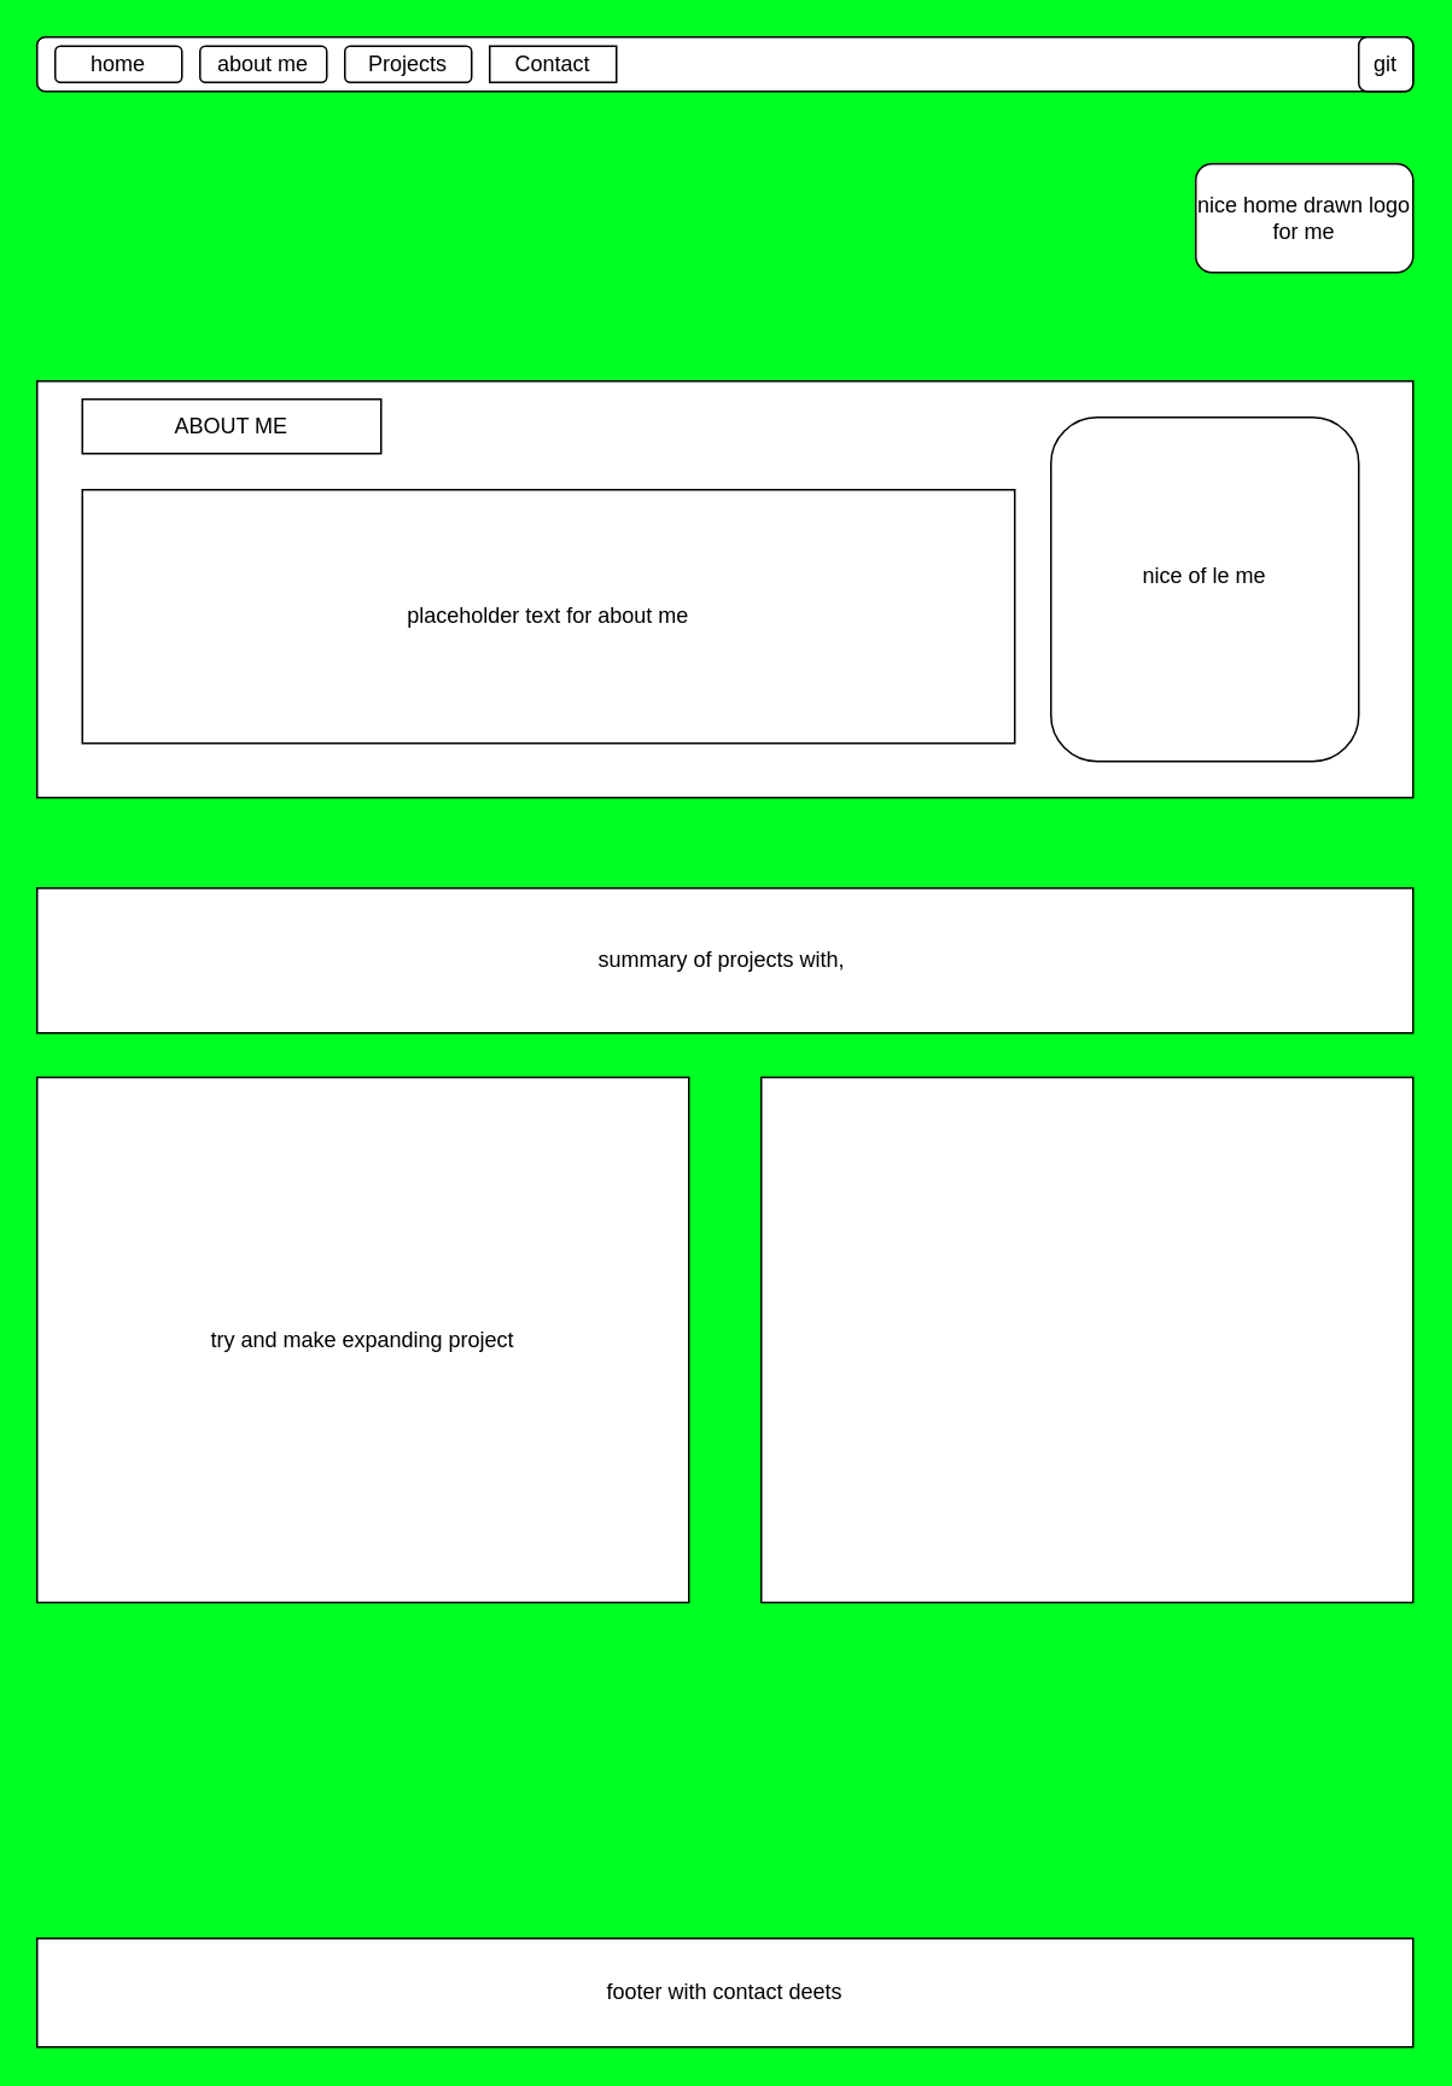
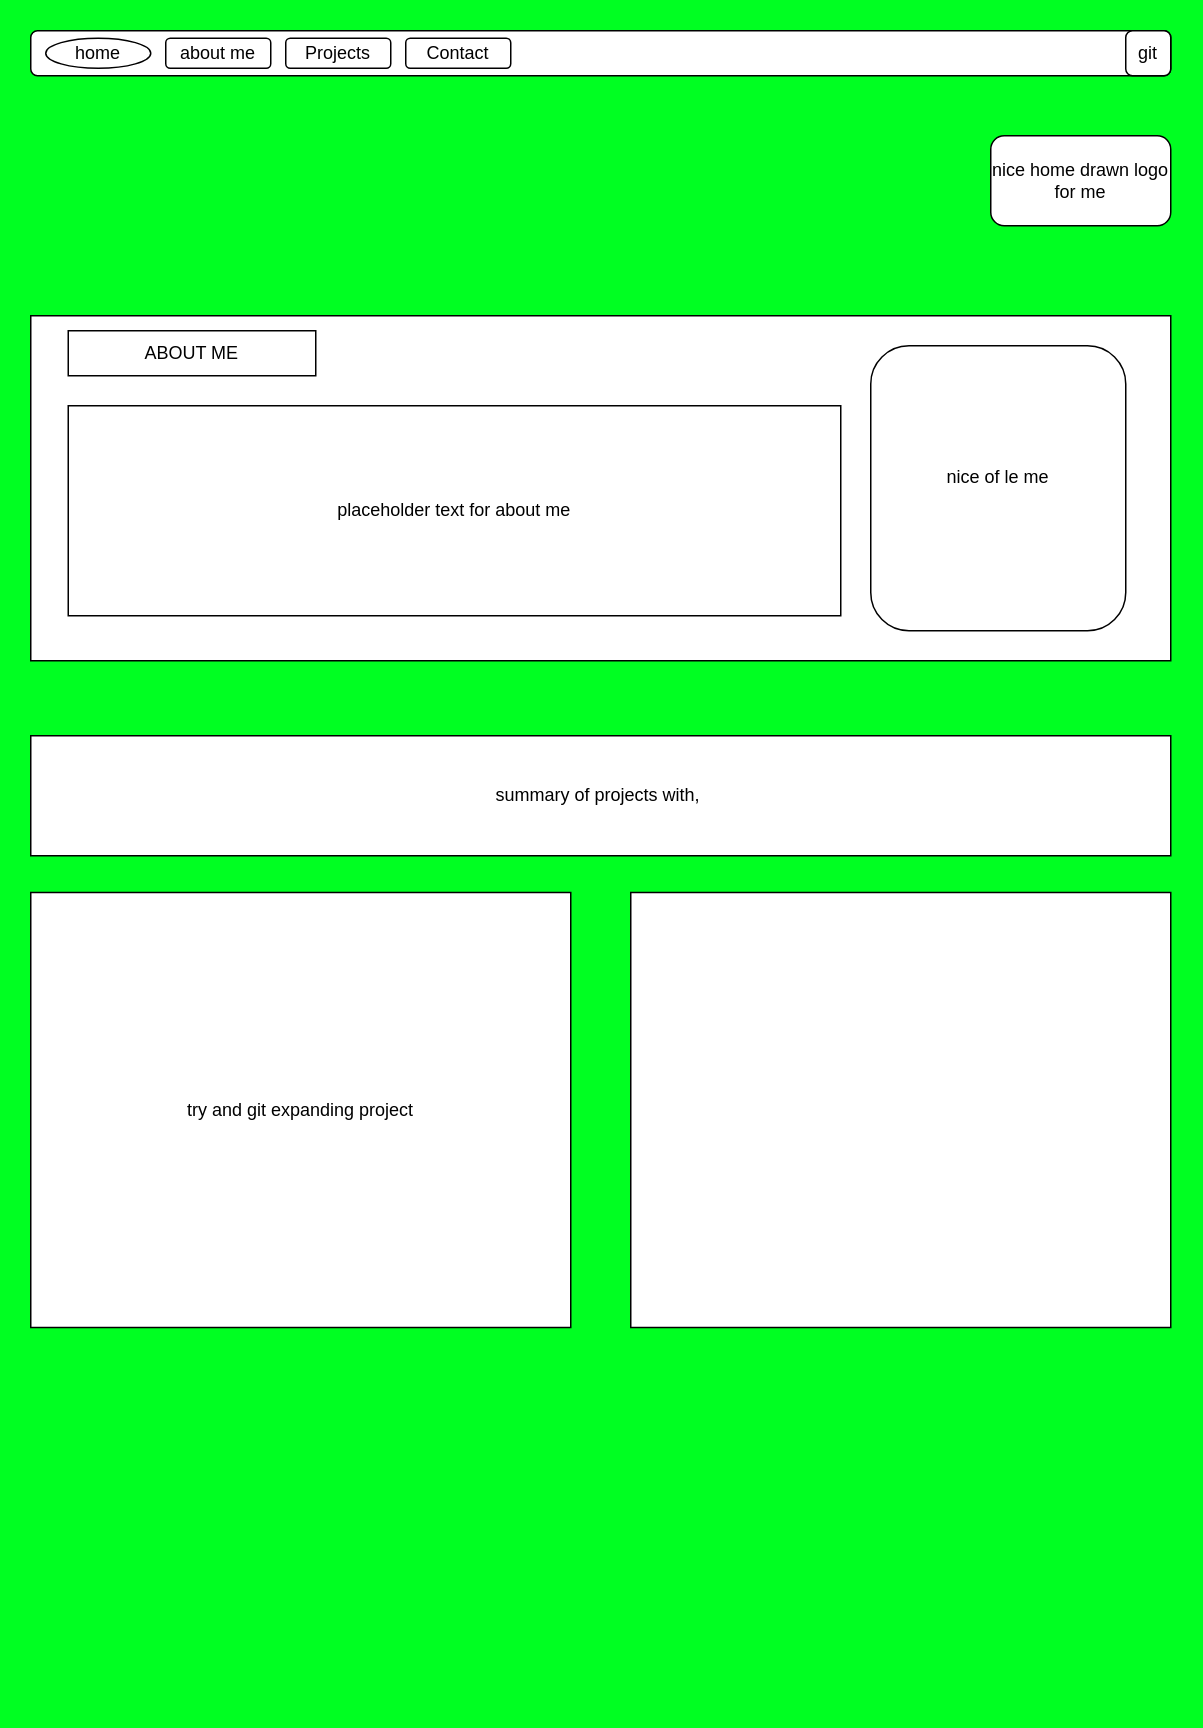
  <mxCell id="0" />
  <mxCell id="1" parent="0" />
  <mxCell id="2" value="" style="rounded=1;whiteSpace=wrap;html=1;" vertex="1" parent="1"><mxGeometry x="20" y="20" width="760" height="30" as="geometry" /></mxCell>
- <mxCell id="3" value="home" style="rounded=1;whiteSpace=wrap;html=1;" vertex="1" parent="1"><mxGeometry x="30" y="25" width="70" height="20" as="geometry" /></mxCell>
+ <mxCell id="3" value="home" style="ellipse;whiteSpace=wrap;html=1;" vertex="1" parent="1"><mxGeometry x="30" y="25" width="70" height="20" as="geometry" /></mxCell>
  <mxCell id="4" value="about me" style="rounded=1;whiteSpace=wrap;html=1;" vertex="1" parent="1"><mxGeometry x="110" y="25" width="70" height="20" as="geometry" /></mxCell>
  <mxCell id="5" value="Projects" style="rounded=1;whiteSpace=wrap;html=1;" vertex="1" parent="1"><mxGeometry x="190" y="25" width="70" height="20" as="geometry" /></mxCell>
- <mxCell id="6" value="Contact" style="whiteSpace=wrap;html=1;rounded=0;" vertex="1" parent="1"><mxGeometry x="270" y="25" width="70" height="20" as="geometry" /></mxCell>
+ <mxCell id="6" value="Contact" style="rounded=1;whiteSpace=wrap;html=1;" vertex="1" parent="1"><mxGeometry x="270" y="25" width="70" height="20" as="geometry" /></mxCell>
  <mxCell id="7" value="git" style="rounded=1;whiteSpace=wrap;html=1;" vertex="1" parent="1"><mxGeometry x="750" y="20" width="30" height="30" as="geometry" /></mxCell>
  <mxCell id="8" value="" style="rounded=0;whiteSpace=wrap;html=1;" vertex="1" parent="1"><mxGeometry x="20" y="210" width="760" height="230" as="geometry" /></mxCell>
  <mxCell id="9" value="nice of le me&lt;div&gt;&lt;br&gt;&lt;/div&gt;" style="rounded=1;whiteSpace=wrap;html=1;" vertex="1" parent="1"><mxGeometry x="580" y="230" width="170" height="190" as="geometry" /></mxCell>
  <mxCell id="10" value="placeholder text for about me" style="rounded=0;whiteSpace=wrap;html=1;" vertex="1" parent="1"><mxGeometry x="45" y="270" width="515" height="140" as="geometry" /></mxCell>
  <mxCell id="11" value="ABOUT ME" style="rounded=0;whiteSpace=wrap;html=1;" vertex="1" parent="1"><mxGeometry x="45" y="220" width="165" height="30" as="geometry" /></mxCell>
- <mxCell id="12" value="try and make expanding project" style="rounded=0;whiteSpace=wrap;html=1;" vertex="1" parent="1"><mxGeometry x="20" y="594.5" width="360" height="290" as="geometry" /></mxCell>
+ <mxCell id="12" value="try and git expanding project" style="rounded=0;whiteSpace=wrap;html=1;" vertex="1" parent="1"><mxGeometry x="20" y="594.5" width="360" height="290" as="geometry" /></mxCell>
  <mxCell id="13" value="" style="rounded=0;whiteSpace=wrap;html=1;" vertex="1" parent="1"><mxGeometry x="420" y="594.5" width="360" height="290" as="geometry" /></mxCell>
  <mxCell id="14" value="nice home drawn logo&lt;div&gt;for me&lt;/div&gt;" style="rounded=1;whiteSpace=wrap;html=1;" vertex="1" parent="1"><mxGeometry x="660" y="90" width="120" height="60" as="geometry" /></mxCell>
- <mxCell id="15" value="footer with contact deets" style="rounded=0;whiteSpace=wrap;html=1;" vertex="1" parent="1"><mxGeometry x="20" y="1070" width="760" height="60" as="geometry" /></mxCell>
  <mxCell id="16" value="summary of projects with,&amp;nbsp;" style="rounded=0;whiteSpace=wrap;html=1;" vertex="1" parent="1"><mxGeometry x="20" y="490" width="760" height="80" as="geometry" /></mxCell>
